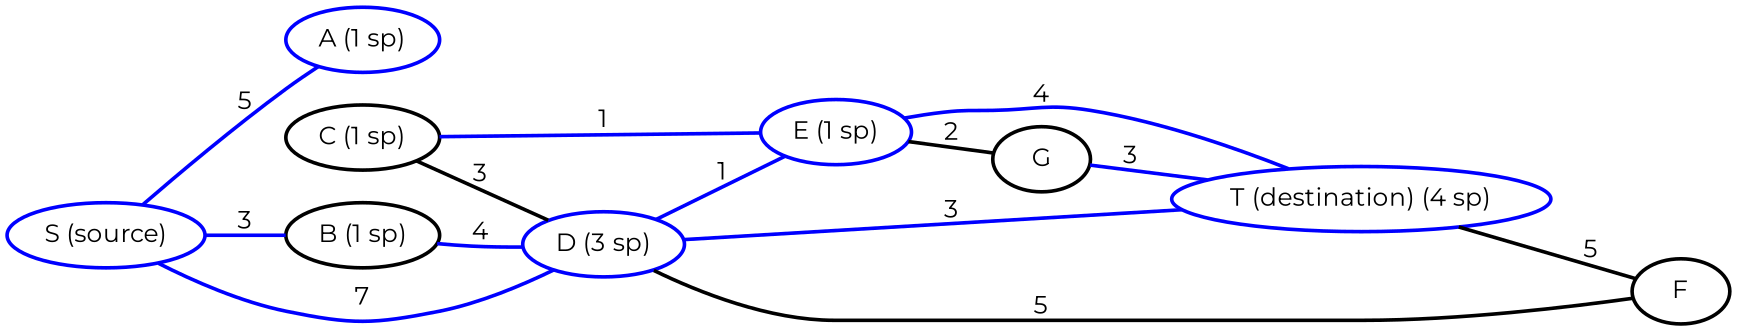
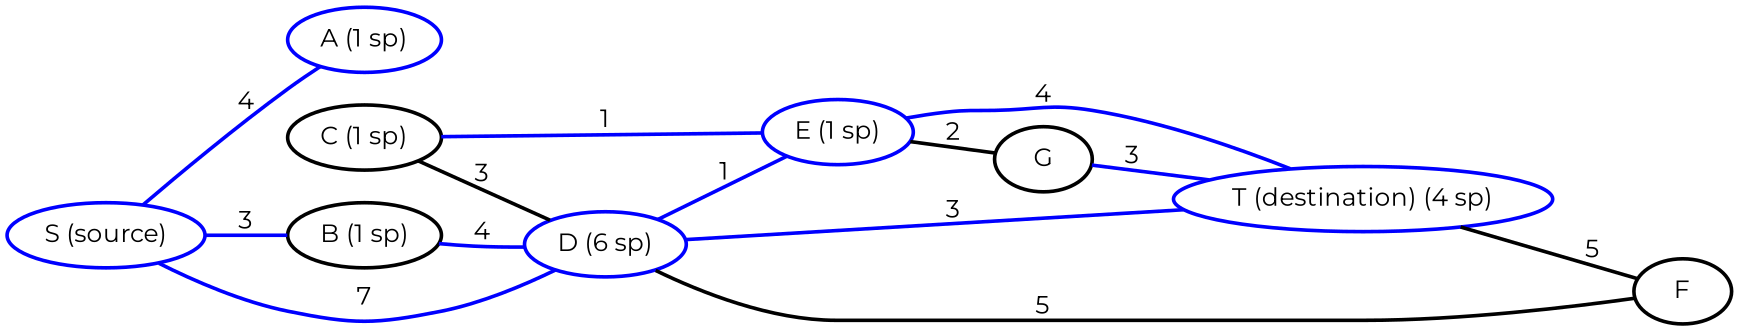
  graph {
    fontname=Montserrat
    rankdir=LR
    node [color=blue fontname=Montserrat penwidth=2.0]
    edge [color=blue fontname=Montserrat penwidth=2.0]
    n1 [label="S (source)"]
    n2 [label="A (1 sp)"]
    n3 [color=black label="B (1 sp)"]
-   n4 [label="D (3 sp)"]
+   n4 [label="D (6 sp)"]
    n5 [label="E (1 sp)"]
    n6 [color=black label=F]
    n7 [label="T (destination) (4 sp)"]
    n8 [color=black label="C (1 sp)"]
    n9 [color=black label=G]
-   n1 -- n2 [label=5]
+   n1 -- n2 [label=4]
    n1 -- n3 [label=3]
    n1 -- n4 [label=7]
    n3 -- n4 [label=4]
    n4 -- n5 [label=1]
    n4 -- n6 [color=black label=5]
    n4 -- n7 [label=3]
    n5 -- n7 [label=4]
    n5 -- n9 [color=black label=2]
    n7 -- n6 [color=black label=5]
    n8 -- n4 [color=black label=3]
    n8 -- n5 [label=1]
    n9 -- n7 [label=3]
  }
